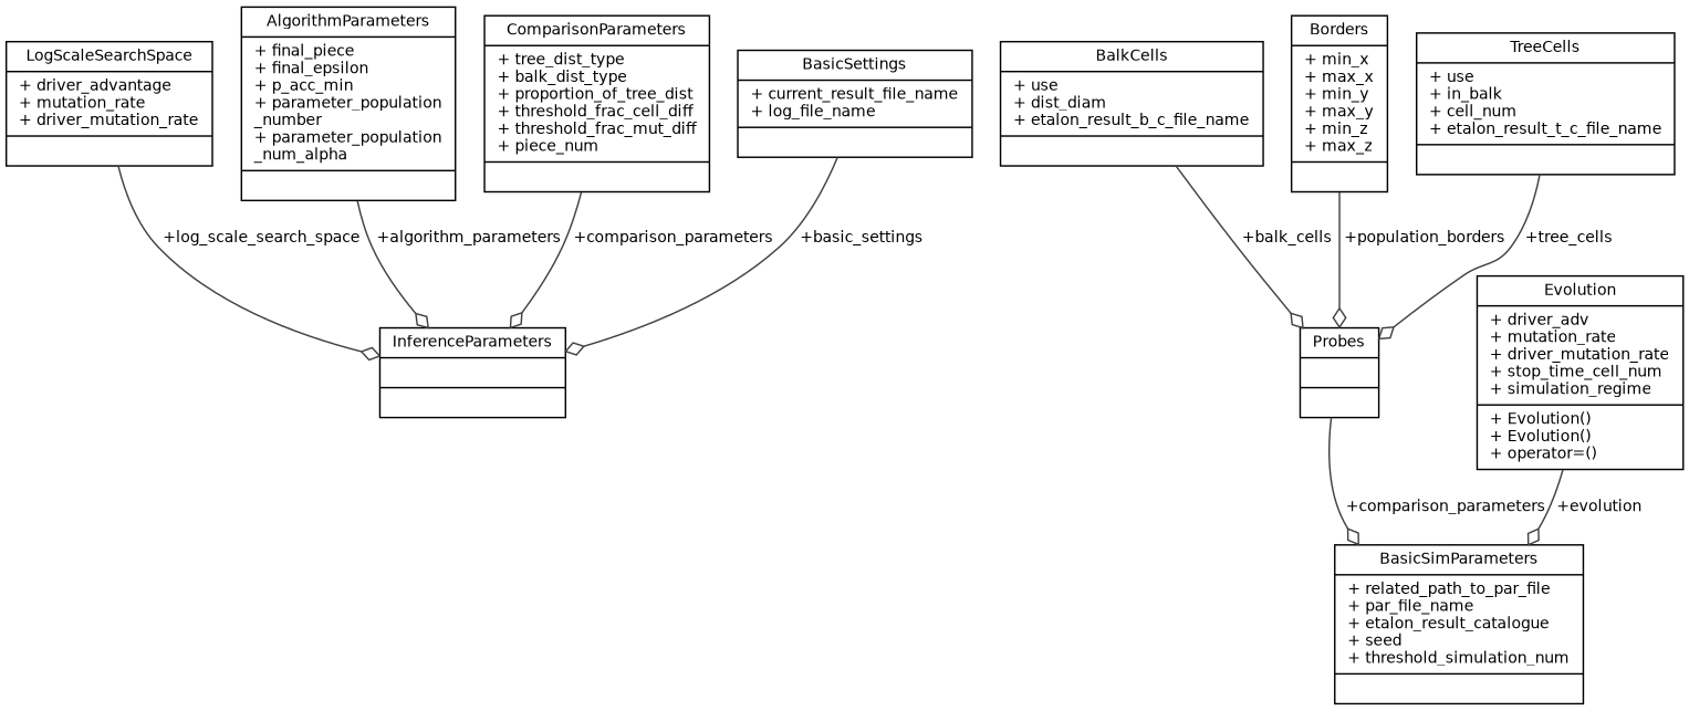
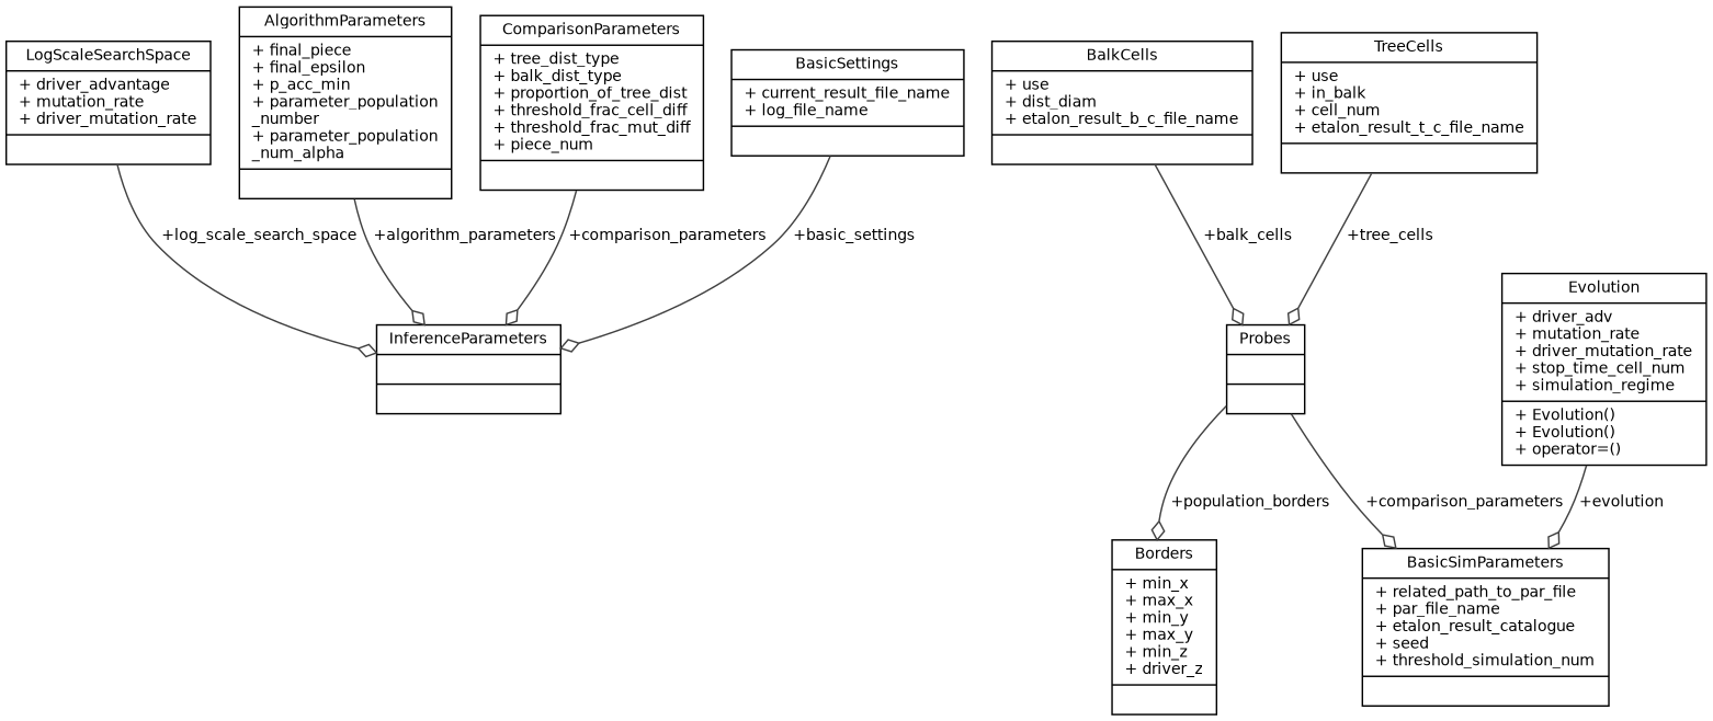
  digraph {
    node [color=black fillcolor=white fontname=Helvetica fontsize=10 shape=record style=filled]
    edge [arrowhead=odiamond color=grey25 fontname=Helvetica fontsize=10 labelfontname=Helvetica labelfontsize=10 style=solid]
    n1 [height=0.2 label="{InferenceParameters\n||}" width=0.4]
    n2 [height=0.2 label="{LogScaleSearchSpace\n|+ driver_advantage\l+ mutation_rate\l+ driver_mutation_rate\l|}" width=0.4]
    n3 [height=0.2 label="{AlgorithmParameters\n|+ final_piece\l+ final_epsilon\l+ p_acc_min\l+ parameter_population\l_number\l+ parameter_population\l_num_alpha\l|}" width=0.4]
    n4 [height=0.2 label="{ComparisonParameters\n|+ tree_dist_type\l+ balk_dist_type\l+ proportion_of_tree_dist\l+ threshold_frac_cell_diff\l+ threshold_frac_mut_diff\l+ piece_num\l|}" width=0.4]
    n5 [height=0.2 label="{BasicSettings\n|+ current_result_file_name\l+ log_file_name\l|}" width=0.4]
    n6 [height=0.2 label="{BasicSimParameters\n|+ related_path_to_par_file\l+ par_file_name\l+ etalon_result_catalogue\l+ seed\l+ threshold_simulation_num\l|}" width=0.4]
    n7 [height=0.2 label="{Probes\n||}" width=0.4]
    n8 [height=0.2 label="{BalkCells\n|+ use\l+ dist_diam\l+ etalon_result_b_c_file_name\l|}" width=0.4]
-   n9 [height=0.2 label="{Borders\n|+ min_x\l+ max_x\l+ min_y\l+ max_y\l+ min_z\l+ max_z\l|}" width=0.4]
+   n9 [height=0.2 label="{Borders\n|+ min_x\l+ max_x\l+ min_y\l+ max_y\l+ min_z\l+ driver_z\l|}" width=0.4]
    n10 [height=0.2 label="{TreeCells\n|+ use\l+ in_balk\l+ cell_num\l+ etalon_result_t_c_file_name\l|}" width=0.4]
    n11 [height=0.2 label="{Evolution\n|+ driver_adv\l+ mutation_rate\l+ driver_mutation_rate\l+ stop_time_cell_num\l+ simulation_regime\l|+ Evolution()\l+ Evolution()\l+ operator=()\l}" width=0.4]
    n2 -> n1 [label=" +log_scale_search_space"]
    n3 -> n1 [label=" +algorithm_parameters"]
    n4 -> n1 [label=" +comparison_parameters"]
    n5 -> n1 [label=" +basic_settings"]
    n7 -> n6 [label=" +comparison_parameters"]
    n8 -> n7 [label=" +balk_cells"]
-   n9 -> n7 [label=" +population_borders"]
+   n7 -> n9 [label=" +population_borders"]
    n10 -> n7 [label=" +tree_cells"]
    n11 -> n6 [label=" +evolution"]
  }
